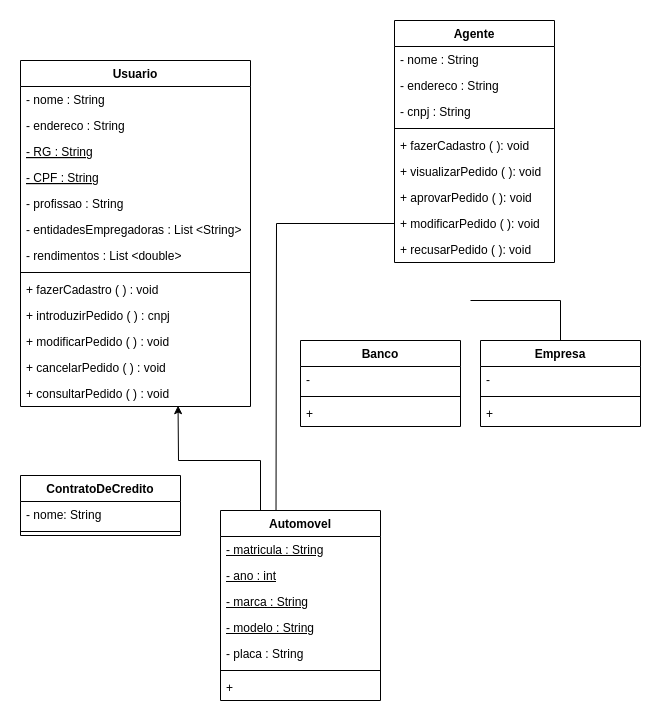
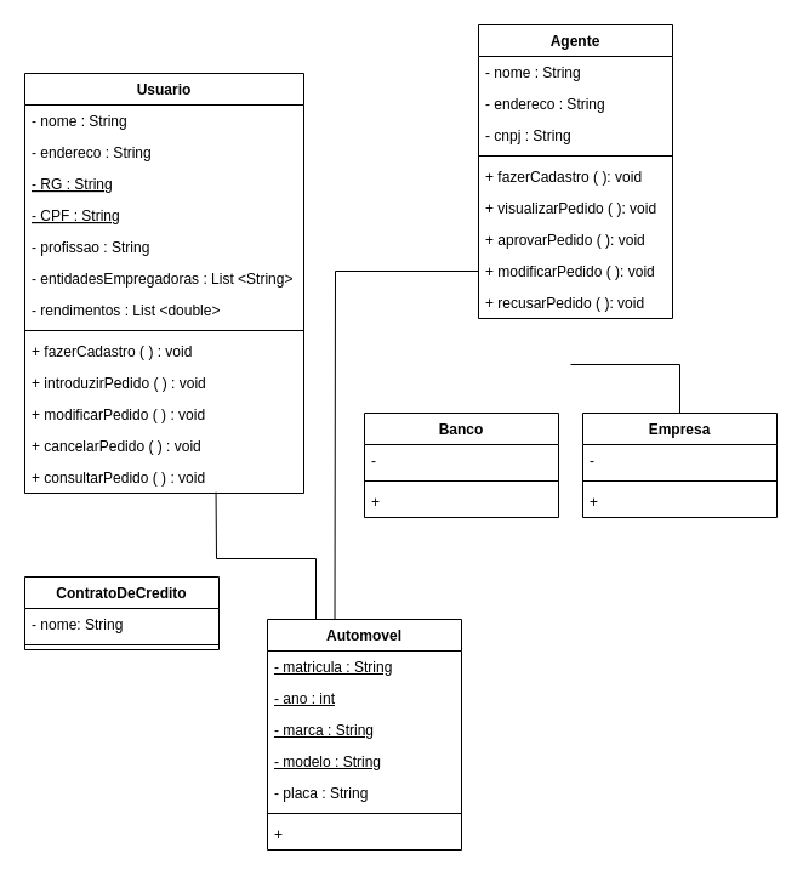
  <mxCell id="0" />
  <mxCell id="1" parent="0" />
  <mxCell id="2" value="Usuario" style="swimlane;fontStyle=1;align=center;verticalAlign=top;childLayout=stackLayout;horizontal=1;startSize=26;horizontalStack=0;resizeParent=1;resizeLast=0;collapsible=1;marginBottom=0;rounded=0;shadow=0;strokeWidth=1;" parent="1" vertex="1"><mxGeometry x="20" y="60" width="230" height="346" as="geometry"><mxRectangle x="230" y="140" width="160" height="26" as="alternateBounds" /></mxGeometry></mxCell>
  <mxCell id="3" value="- nome : String" style="text;align=left;verticalAlign=top;spacingLeft=4;spacingRight=4;overflow=hidden;rotatable=0;points=[[0,0.5],[1,0.5]];portConstraint=eastwest;" parent="2" vertex="1"><mxGeometry y="26" width="230" height="26" as="geometry" /></mxCell>
  <mxCell id="4" value="- endereco : String" style="text;align=left;verticalAlign=top;spacingLeft=4;spacingRight=4;overflow=hidden;rotatable=0;points=[[0,0.5],[1,0.5]];portConstraint=eastwest;rounded=0;shadow=0;html=0;" parent="2" vertex="1"><mxGeometry y="52" width="230" height="26" as="geometry" /></mxCell>
  <mxCell id="5" value="- RG : String" style="text;align=left;verticalAlign=top;spacingLeft=4;spacingRight=4;overflow=hidden;rotatable=0;points=[[0,0.5],[1,0.5]];portConstraint=eastwest;rounded=0;shadow=0;html=0;fontStyle=4" parent="2" vertex="1"><mxGeometry y="78" width="230" height="26" as="geometry" /></mxCell>
  <mxCell id="6" value="- CPF : String" style="text;align=left;verticalAlign=top;spacingLeft=4;spacingRight=4;overflow=hidden;rotatable=0;points=[[0,0.5],[1,0.5]];portConstraint=eastwest;fontStyle=4" parent="2" vertex="1"><mxGeometry y="104" width="230" height="26" as="geometry" /></mxCell>
  <mxCell id="7" value="- profissao : String" style="text;align=left;verticalAlign=top;spacingLeft=4;spacingRight=4;overflow=hidden;rotatable=0;points=[[0,0.5],[1,0.5]];portConstraint=eastwest;" parent="2" vertex="1"><mxGeometry y="130" width="230" height="26" as="geometry" /></mxCell>
  <mxCell id="8" value="- entidadesEmpregadoras : List &lt;String&gt;" style="text;align=left;verticalAlign=top;spacingLeft=4;spacingRight=4;overflow=hidden;rotatable=0;points=[[0,0.5],[1,0.5]];portConstraint=eastwest;" parent="2" vertex="1"><mxGeometry y="156" width="230" height="26" as="geometry" /></mxCell>
  <mxCell id="9" value="- rendimentos : List &lt;double&gt;" style="text;align=left;verticalAlign=top;spacingLeft=4;spacingRight=4;overflow=hidden;rotatable=0;points=[[0,0.5],[1,0.5]];portConstraint=eastwest;" parent="2" vertex="1"><mxGeometry y="182" width="230" height="26" as="geometry" /></mxCell>
  <mxCell id="10" value="" style="line;html=1;strokeWidth=1;align=left;verticalAlign=middle;spacingTop=-1;spacingLeft=3;spacingRight=3;rotatable=0;labelPosition=right;points=[];portConstraint=eastwest;" parent="2" vertex="1"><mxGeometry y="208" width="230" height="8" as="geometry" /></mxCell>
  <mxCell id="11" value="+ fazerCadastro ( ) : void " style="text;align=left;verticalAlign=top;spacingLeft=4;spacingRight=4;overflow=hidden;rotatable=0;points=[[0,0.5],[1,0.5]];portConstraint=eastwest;" parent="2" vertex="1"><mxGeometry y="216" width="230" height="26" as="geometry" /></mxCell>
- <mxCell id="12" value="+ introduzirPedido ( ) : cnpj " style="text;align=left;verticalAlign=top;spacingLeft=4;spacingRight=4;overflow=hidden;rotatable=0;points=[[0,0.5],[1,0.5]];portConstraint=eastwest;" parent="2" vertex="1"><mxGeometry y="242" width="230" height="26" as="geometry" /></mxCell>
+ <mxCell id="12" value="+ introduzirPedido ( ) : void " style="text;align=left;verticalAlign=top;spacingLeft=4;spacingRight=4;overflow=hidden;rotatable=0;points=[[0,0.5],[1,0.5]];portConstraint=eastwest;" parent="2" vertex="1"><mxGeometry y="242" width="230" height="26" as="geometry" /></mxCell>
  <mxCell id="13" value="+ modificarPedido ( ) : void " style="text;align=left;verticalAlign=top;spacingLeft=4;spacingRight=4;overflow=hidden;rotatable=0;points=[[0,0.5],[1,0.5]];portConstraint=eastwest;" parent="2" vertex="1"><mxGeometry y="268" width="230" height="26" as="geometry" /></mxCell>
  <mxCell id="14" value="+ cancelarPedido ( ) : void " style="text;align=left;verticalAlign=top;spacingLeft=4;spacingRight=4;overflow=hidden;rotatable=0;points=[[0,0.5],[1,0.5]];portConstraint=eastwest;" parent="2" vertex="1"><mxGeometry y="294" width="230" height="26" as="geometry" /></mxCell>
  <mxCell id="15" value="+ consultarPedido ( ) : void " style="text;align=left;verticalAlign=top;spacingLeft=4;spacingRight=4;overflow=hidden;rotatable=0;points=[[0,0.5],[1,0.5]];portConstraint=eastwest;" parent="2" vertex="1"><mxGeometry y="320" width="230" height="26" as="geometry" /></mxCell>
  <mxCell id="16" value="Agente" style="swimlane;fontStyle=1;align=center;verticalAlign=top;childLayout=stackLayout;horizontal=1;startSize=26;horizontalStack=0;resizeParent=1;resizeParentMax=0;resizeLast=0;collapsible=1;marginBottom=0;whiteSpace=wrap;html=1;" parent="1" vertex="1"><mxGeometry x="394" y="20" width="160" height="242" as="geometry" /></mxCell>
  <mxCell id="17" value="- nome : String" style="text;strokeColor=none;fillColor=none;align=left;verticalAlign=top;spacingLeft=4;spacingRight=4;overflow=hidden;rotatable=0;points=[[0,0.5],[1,0.5]];portConstraint=eastwest;whiteSpace=wrap;html=1;" parent="16" vertex="1"><mxGeometry y="26" width="160" height="26" as="geometry" /></mxCell>
  <mxCell id="18" value="- endereco : String" style="text;strokeColor=none;fillColor=none;align=left;verticalAlign=top;spacingLeft=4;spacingRight=4;overflow=hidden;rotatable=0;points=[[0,0.5],[1,0.5]];portConstraint=eastwest;whiteSpace=wrap;html=1;" parent="16" vertex="1"><mxGeometry y="52" width="160" height="26" as="geometry" /></mxCell>
  <mxCell id="19" value="- cnpj : String" style="text;strokeColor=none;fillColor=none;align=left;verticalAlign=top;spacingLeft=4;spacingRight=4;overflow=hidden;rotatable=0;points=[[0,0.5],[1,0.5]];portConstraint=eastwest;whiteSpace=wrap;html=1;" parent="16" vertex="1"><mxGeometry y="78" width="160" height="26" as="geometry" /></mxCell>
  <mxCell id="20" value="" style="line;strokeWidth=1;fillColor=none;align=left;verticalAlign=middle;spacingTop=-1;spacingLeft=3;spacingRight=3;rotatable=0;labelPosition=right;points=[];portConstraint=eastwest;strokeColor=inherit;" parent="16" vertex="1"><mxGeometry y="104" width="160" height="8" as="geometry" /></mxCell>
  <mxCell id="21" value="+ fazerCadastro ( ): void" style="text;strokeColor=none;fillColor=none;align=left;verticalAlign=top;spacingLeft=4;spacingRight=4;overflow=hidden;rotatable=0;points=[[0,0.5],[1,0.5]];portConstraint=eastwest;whiteSpace=wrap;html=1;" parent="16" vertex="1"><mxGeometry y="112" width="160" height="26" as="geometry" /></mxCell>
  <mxCell id="22" value="+ visualizarPedido ( ): void" style="text;strokeColor=none;fillColor=none;align=left;verticalAlign=top;spacingLeft=4;spacingRight=4;overflow=hidden;rotatable=0;points=[[0,0.5],[1,0.5]];portConstraint=eastwest;whiteSpace=wrap;html=1;" parent="16" vertex="1"><mxGeometry y="138" width="160" height="26" as="geometry" /></mxCell>
  <mxCell id="23" value="+ aprovarPedido ( ): void" style="text;strokeColor=none;fillColor=none;align=left;verticalAlign=top;spacingLeft=4;spacingRight=4;overflow=hidden;rotatable=0;points=[[0,0.5],[1,0.5]];portConstraint=eastwest;whiteSpace=wrap;html=1;" parent="16" vertex="1"><mxGeometry y="164" width="160" height="26" as="geometry" /></mxCell>
  <mxCell id="24" value="+ modificarPedido ( ): void" style="text;strokeColor=none;fillColor=none;align=left;verticalAlign=top;spacingLeft=4;spacingRight=4;overflow=hidden;rotatable=0;points=[[0,0.5],[1,0.5]];portConstraint=eastwest;whiteSpace=wrap;html=1;" parent="16" vertex="1"><mxGeometry y="190" width="160" height="26" as="geometry" /></mxCell>
  <mxCell id="25" value="+ recusarPedido ( ): void" style="text;strokeColor=none;fillColor=none;align=left;verticalAlign=top;spacingLeft=4;spacingRight=4;overflow=hidden;rotatable=0;points=[[0,0.5],[1,0.5]];portConstraint=eastwest;whiteSpace=wrap;html=1;" parent="16" vertex="1"><mxGeometry y="216" width="160" height="26" as="geometry" /></mxCell>
  <mxCell id="26" value="Automovel" style="swimlane;fontStyle=1;align=center;verticalAlign=top;childLayout=stackLayout;horizontal=1;startSize=26;horizontalStack=0;resizeParent=1;resizeParentMax=0;resizeLast=0;collapsible=1;marginBottom=0;whiteSpace=wrap;html=1;" parent="1" vertex="1"><mxGeometry x="220" y="510" width="160" height="190" as="geometry" /></mxCell>
  <mxCell id="27" value="&lt;u&gt;- matricula : String&lt;/u&gt;" style="text;strokeColor=none;fillColor=none;align=left;verticalAlign=top;spacingLeft=4;spacingRight=4;overflow=hidden;rotatable=0;points=[[0,0.5],[1,0.5]];portConstraint=eastwest;whiteSpace=wrap;html=1;" parent="26" vertex="1"><mxGeometry y="26" width="160" height="26" as="geometry" /></mxCell>
  <mxCell id="28" value="&lt;u&gt;- ano : int&lt;/u&gt;" style="text;strokeColor=none;fillColor=none;align=left;verticalAlign=top;spacingLeft=4;spacingRight=4;overflow=hidden;rotatable=0;points=[[0,0.5],[1,0.5]];portConstraint=eastwest;whiteSpace=wrap;html=1;" parent="26" vertex="1"><mxGeometry y="52" width="160" height="26" as="geometry" /></mxCell>
  <mxCell id="29" value="&lt;u&gt;- marca : String&lt;/u&gt;" style="text;strokeColor=none;fillColor=none;align=left;verticalAlign=top;spacingLeft=4;spacingRight=4;overflow=hidden;rotatable=0;points=[[0,0.5],[1,0.5]];portConstraint=eastwest;whiteSpace=wrap;html=1;" parent="26" vertex="1"><mxGeometry y="78" width="160" height="26" as="geometry" /></mxCell>
  <mxCell id="30" value="&lt;u&gt;- modelo : String&lt;/u&gt;" style="text;strokeColor=none;fillColor=none;align=left;verticalAlign=top;spacingLeft=4;spacingRight=4;overflow=hidden;rotatable=0;points=[[0,0.5],[1,0.5]];portConstraint=eastwest;whiteSpace=wrap;html=1;" parent="26" vertex="1"><mxGeometry y="104" width="160" height="26" as="geometry" /></mxCell>
  <mxCell id="31" value="- placa : String" style="text;strokeColor=none;fillColor=none;align=left;verticalAlign=top;spacingLeft=4;spacingRight=4;overflow=hidden;rotatable=0;points=[[0,0.5],[1,0.5]];portConstraint=eastwest;whiteSpace=wrap;html=1;" parent="26" vertex="1"><mxGeometry y="130" width="160" height="26" as="geometry" /></mxCell>
  <mxCell id="32" value="" style="line;strokeWidth=1;fillColor=none;align=left;verticalAlign=middle;spacingTop=-1;spacingLeft=3;spacingRight=3;rotatable=0;labelPosition=right;points=[];portConstraint=eastwest;strokeColor=inherit;" parent="26" vertex="1"><mxGeometry y="156" width="160" height="8" as="geometry" /></mxCell>
  <mxCell id="33" value="+" style="text;strokeColor=none;fillColor=none;align=left;verticalAlign=top;spacingLeft=4;spacingRight=4;overflow=hidden;rotatable=0;points=[[0,0.5],[1,0.5]];portConstraint=eastwest;whiteSpace=wrap;html=1;" parent="26" vertex="1"><mxGeometry y="164" width="160" height="26" as="geometry" /></mxCell>
  <mxCell id="34" value="ContratoDeCredito" style="swimlane;fontStyle=1;align=center;verticalAlign=top;childLayout=stackLayout;horizontal=1;startSize=26;horizontalStack=0;resizeParent=1;resizeParentMax=0;resizeLast=0;collapsible=1;marginBottom=0;whiteSpace=wrap;html=1;" parent="1" vertex="1"><mxGeometry x="20" y="475" width="160" height="60" as="geometry" /></mxCell>
  <mxCell id="35" value="- nome: String" style="text;strokeColor=none;fillColor=none;align=left;verticalAlign=top;spacingLeft=4;spacingRight=4;overflow=hidden;rotatable=0;points=[[0,0.5],[1,0.5]];portConstraint=eastwest;whiteSpace=wrap;html=1;" parent="34" vertex="1"><mxGeometry y="26" width="160" height="26" as="geometry" /></mxCell>
  <mxCell id="36" value="" style="line;strokeWidth=1;fillColor=none;align=left;verticalAlign=middle;spacingTop=-1;spacingLeft=3;spacingRight=3;rotatable=0;labelPosition=right;points=[];portConstraint=eastwest;strokeColor=inherit;" parent="34" vertex="1"><mxGeometry y="52" width="160" height="8" as="geometry" /></mxCell>
  <mxCell id="37" value="Empresa" style="swimlane;fontStyle=1;align=center;verticalAlign=top;childLayout=stackLayout;horizontal=1;startSize=26;horizontalStack=0;resizeParent=1;resizeParentMax=0;resizeLast=0;collapsible=1;marginBottom=0;whiteSpace=wrap;html=1;" parent="1" vertex="1"><mxGeometry x="480" y="340" width="160" height="86" as="geometry" /></mxCell>
  <mxCell id="38" value="-" style="text;strokeColor=none;fillColor=none;align=left;verticalAlign=top;spacingLeft=4;spacingRight=4;overflow=hidden;rotatable=0;points=[[0,0.5],[1,0.5]];portConstraint=eastwest;whiteSpace=wrap;html=1;" parent="37" vertex="1"><mxGeometry y="26" width="160" height="26" as="geometry" /></mxCell>
  <mxCell id="39" value="" style="line;strokeWidth=1;fillColor=none;align=left;verticalAlign=middle;spacingTop=-1;spacingLeft=3;spacingRight=3;rotatable=0;labelPosition=right;points=[];portConstraint=eastwest;strokeColor=inherit;" parent="37" vertex="1"><mxGeometry y="52" width="160" height="8" as="geometry" /></mxCell>
  <mxCell id="40" value="+" style="text;strokeColor=none;fillColor=none;align=left;verticalAlign=top;spacingLeft=4;spacingRight=4;overflow=hidden;rotatable=0;points=[[0,0.5],[1,0.5]];portConstraint=eastwest;whiteSpace=wrap;html=1;" parent="37" vertex="1"><mxGeometry y="60" width="160" height="26" as="geometry" /></mxCell>
  <mxCell id="41" value="Banco" style="swimlane;fontStyle=1;align=center;verticalAlign=top;childLayout=stackLayout;horizontal=1;startSize=26;horizontalStack=0;resizeParent=1;resizeParentMax=0;resizeLast=0;collapsible=1;marginBottom=0;whiteSpace=wrap;html=1;" parent="1" vertex="1"><mxGeometry x="300" y="340" width="160" height="86" as="geometry" /></mxCell>
  <mxCell id="42" value="-" style="text;strokeColor=none;fillColor=none;align=left;verticalAlign=top;spacingLeft=4;spacingRight=4;overflow=hidden;rotatable=0;points=[[0,0.5],[1,0.5]];portConstraint=eastwest;whiteSpace=wrap;html=1;" parent="41" vertex="1"><mxGeometry y="26" width="160" height="26" as="geometry" /></mxCell>
  <mxCell id="43" value="" style="line;strokeWidth=1;fillColor=none;align=left;verticalAlign=middle;spacingTop=-1;spacingLeft=3;spacingRight=3;rotatable=0;labelPosition=right;points=[];portConstraint=eastwest;strokeColor=inherit;" parent="41" vertex="1"><mxGeometry y="52" width="160" height="8" as="geometry" /></mxCell>
  <mxCell id="44" value="+" style="text;strokeColor=none;fillColor=none;align=left;verticalAlign=top;spacingLeft=4;spacingRight=4;overflow=hidden;rotatable=0;points=[[0,0.5],[1,0.5]];portConstraint=eastwest;whiteSpace=wrap;html=1;" parent="41" vertex="1"><mxGeometry y="60" width="160" height="26" as="geometry" /></mxCell>
  <mxCell id="45" value="" style="endArrow=none;html=1;rounded=0;exitX=0.5;exitY=0;exitDx=0;exitDy=0;" edge="1" parent="1" source="37"><mxGeometry width="50" height="50" relative="1" as="geometry"><mxPoint x="370" y="340" as="sourcePoint" /><mxPoint x="470" y="300" as="targetPoint" /><Array as="points"><mxPoint x="560" y="300" /></Array></mxGeometry></mxCell>
- <mxCell id="46" value="" style="endArrow=classic;html=1;rounded=0;exitX=0.25;exitY=0;exitDx=0;exitDy=0;entryX=0.685;entryY=0.969;entryDx=0;entryDy=0;entryPerimeter=0;" edge="1" parent="1" source="26" target="15"><mxGeometry width="50" height="50" relative="1" as="geometry"><mxPoint x="380" y="450" as="sourcePoint" /><mxPoint x="430" y="400" as="targetPoint" /><Array as="points"><mxPoint x="260" y="460" /><mxPoint x="178" y="460" /></Array></mxGeometry></mxCell>
+ <mxCell id="46" value="" style="endArrow=none;html=1;rounded=0;exitX=0.25;exitY=0;exitDx=0;exitDy=0;entryX=0.685;entryY=0.969;entryDx=0;entryDy=0;entryPerimeter=0;" edge="1" parent="1" source="26" target="15"><mxGeometry width="50" height="50" relative="1" as="geometry"><mxPoint x="380" y="450" as="sourcePoint" /><mxPoint x="430" y="400" as="targetPoint" /><Array as="points"><mxPoint x="260" y="460" /><mxPoint x="178" y="460" /></Array></mxGeometry></mxCell>
  <mxCell id="47" value="" style="endArrow=none;html=1;rounded=0;exitX=0.347;exitY=0.002;exitDx=0;exitDy=0;exitPerimeter=0;entryX=0;entryY=0.5;entryDx=0;entryDy=0;" edge="1" parent="1" source="26" target="24"><mxGeometry width="50" height="50" relative="1" as="geometry"><mxPoint x="350" y="400" as="sourcePoint" /><mxPoint x="400" y="350" as="targetPoint" /><Array as="points"><mxPoint x="276" y="223" /></Array></mxGeometry></mxCell>
